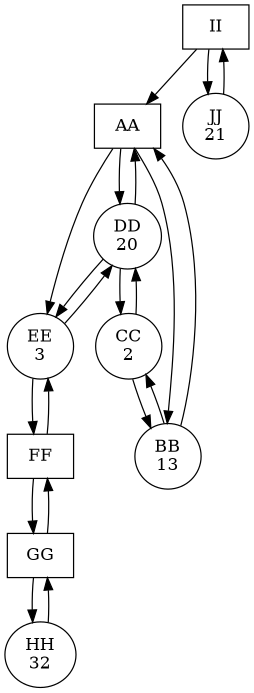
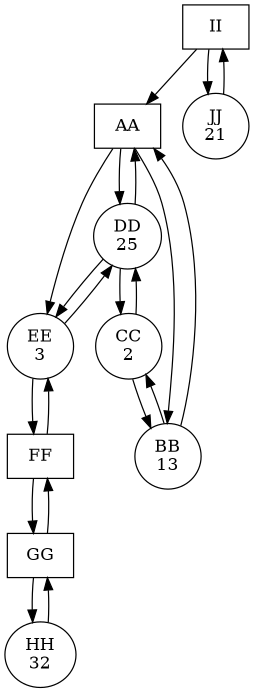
  digraph {
    n1 [label=AA shape=dot]
-   n2 [label="DD\n20"]
+   n2 [label="DD\n25"]
    n3 [label="BB\n13"]
    n4 [label="EE\n3"]
    n5 [label="CC\n2"]
    n6 [label=II shape=dot]
    n7 [label="JJ\n21"]
    n8 [label=FF shape=dot]
    n9 [label=GG shape=dot]
    n10 [label="HH\n32"]
    n1 -> n2
    n1 -> n3
    n1 -> n4
    n2 -> n1
    n2 -> n4
    n2 -> n5
    n3 -> n1
    n3 -> n5
    n4 -> n2
    n4 -> n8
    n5 -> n2
    n5 -> n3
    n6 -> n1
    n6 -> n7
    n7 -> n6
    n8 -> n4
    n8 -> n9
    n9 -> n8
    n9 -> n10
    n10 -> n9
  }
